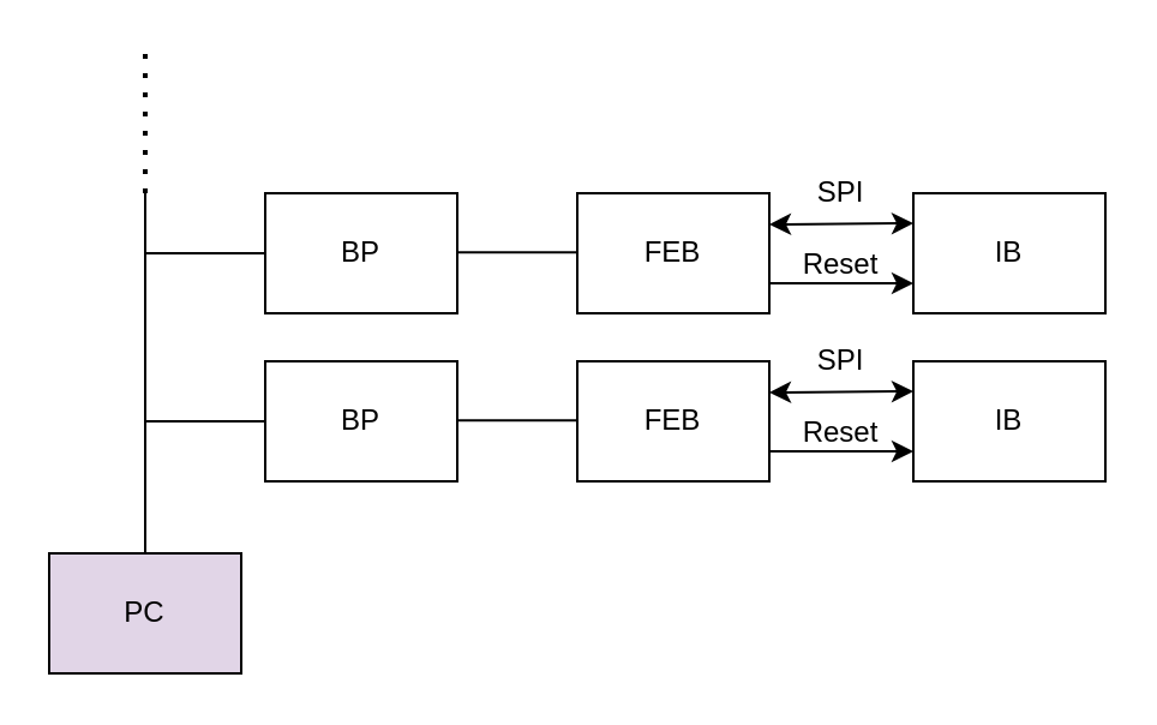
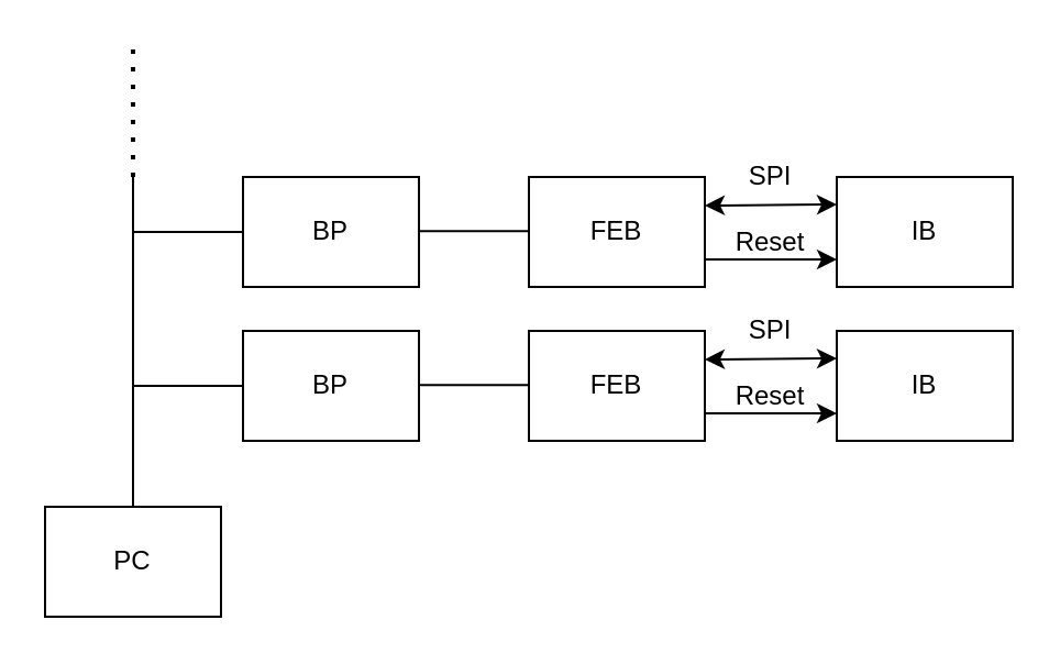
  <mxCell id="0" />
  <mxCell id="1" parent="0" />
  <mxCell id="2" style="edgeStyle=orthogonalEdgeStyle;rounded=0;orthogonalLoop=1;jettySize=auto;html=1;exitX=1;exitY=0.75;exitDx=0;exitDy=0;entryX=0;entryY=0.75;entryDx=0;entryDy=0;" edge="1" parent="1" source="3" target="4"><mxGeometry relative="1" as="geometry" /></mxCell>
  <mxCell id="3" value="FEB" style="rounded=0;whiteSpace=wrap;html=1;" vertex="1" parent="1"><mxGeometry x="240" y="150" width="80" height="50" as="geometry" /></mxCell>
  <mxCell id="4" value="IB" style="rounded=0;whiteSpace=wrap;html=1;" vertex="1" parent="1"><mxGeometry x="380" y="150" width="80" height="50" as="geometry" /></mxCell>
  <mxCell id="5" value="BP" style="rounded=0;whiteSpace=wrap;html=1;" vertex="1" parent="1"><mxGeometry x="110" y="150" width="80" height="50" as="geometry" /></mxCell>
- <mxCell id="6" value="PC" style="rounded=0;whiteSpace=wrap;html=1;fillColor=#e1d5e7;" vertex="1" parent="1"><mxGeometry x="20" y="230" width="80" height="50" as="geometry" /></mxCell>
+ <mxCell id="6" value="PC" style="rounded=0;whiteSpace=wrap;html=1;" vertex="1" parent="1"><mxGeometry x="20" y="230" width="80" height="50" as="geometry" /></mxCell>
  <mxCell id="7" value="" style="endArrow=none;html=1;exitX=0.5;exitY=0;exitDx=0;exitDy=0;" edge="1" parent="1" source="6"><mxGeometry width="50" height="50" relative="1" as="geometry"><mxPoint x="130" y="110" as="sourcePoint" /><mxPoint x="60" y="80" as="targetPoint" /></mxGeometry></mxCell>
  <mxCell id="8" value="" style="endArrow=none;html=1;entryX=0;entryY=0.5;entryDx=0;entryDy=0;" edge="1" parent="1" target="5"><mxGeometry width="50" height="50" relative="1" as="geometry"><mxPoint x="60" y="175" as="sourcePoint" /><mxPoint x="180" y="60" as="targetPoint" /></mxGeometry></mxCell>
  <mxCell id="9" value="" style="endArrow=none;html=1;entryX=0;entryY=0.5;entryDx=0;entryDy=0;" edge="1" parent="1"><mxGeometry width="50" height="50" relative="1" as="geometry"><mxPoint x="190" y="174.66" as="sourcePoint" /><mxPoint x="240" y="174.66" as="targetPoint" /></mxGeometry></mxCell>
  <mxCell id="10" value="" style="endArrow=classic;startArrow=classic;html=1;entryX=0;entryY=0.25;entryDx=0;entryDy=0;" edge="1" parent="1" target="4"><mxGeometry width="50" height="50" relative="1" as="geometry"><mxPoint x="320" y="163" as="sourcePoint" /><mxPoint x="170" y="100" as="targetPoint" /></mxGeometry></mxCell>
  <mxCell id="11" value="SPI" style="text;html=1;strokeColor=none;fillColor=none;align=center;verticalAlign=middle;whiteSpace=wrap;rounded=0;" vertex="1" parent="1"><mxGeometry x="330" y="140" width="40" height="20" as="geometry" /></mxCell>
  <mxCell id="12" value="Reset" style="text;html=1;strokeColor=none;fillColor=none;align=center;verticalAlign=middle;whiteSpace=wrap;rounded=0;" vertex="1" parent="1"><mxGeometry x="330" y="170" width="40" height="20" as="geometry" /></mxCell>
  <mxCell id="13" style="edgeStyle=orthogonalEdgeStyle;rounded=0;orthogonalLoop=1;jettySize=auto;html=1;exitX=1;exitY=0.75;exitDx=0;exitDy=0;entryX=0;entryY=0.75;entryDx=0;entryDy=0;" edge="1" parent="1" source="14" target="15"><mxGeometry relative="1" as="geometry" /></mxCell>
  <mxCell id="14" value="FEB" style="rounded=0;whiteSpace=wrap;html=1;" vertex="1" parent="1"><mxGeometry x="240" y="80" width="80" height="50" as="geometry" /></mxCell>
  <mxCell id="15" value="IB" style="rounded=0;whiteSpace=wrap;html=1;" vertex="1" parent="1"><mxGeometry x="380" y="80" width="80" height="50" as="geometry" /></mxCell>
  <mxCell id="16" value="BP" style="rounded=0;whiteSpace=wrap;html=1;" vertex="1" parent="1"><mxGeometry x="110" y="80" width="80" height="50" as="geometry" /></mxCell>
  <mxCell id="17" value="" style="endArrow=none;html=1;entryX=0;entryY=0.5;entryDx=0;entryDy=0;" edge="1" parent="1" target="16"><mxGeometry width="50" height="50" relative="1" as="geometry"><mxPoint x="60" y="105" as="sourcePoint" /><mxPoint x="180" y="-10" as="targetPoint" /></mxGeometry></mxCell>
  <mxCell id="18" value="" style="endArrow=none;html=1;entryX=0;entryY=0.5;entryDx=0;entryDy=0;" edge="1" parent="1"><mxGeometry width="50" height="50" relative="1" as="geometry"><mxPoint x="190" y="104.66" as="sourcePoint" /><mxPoint x="240" y="104.66" as="targetPoint" /></mxGeometry></mxCell>
  <mxCell id="19" value="" style="endArrow=classic;startArrow=classic;html=1;entryX=0;entryY=0.25;entryDx=0;entryDy=0;" edge="1" parent="1" target="15"><mxGeometry width="50" height="50" relative="1" as="geometry"><mxPoint x="320" y="93" as="sourcePoint" /><mxPoint x="170" y="30" as="targetPoint" /></mxGeometry></mxCell>
  <mxCell id="20" value="SPI" style="text;html=1;strokeColor=none;fillColor=none;align=center;verticalAlign=middle;whiteSpace=wrap;rounded=0;" vertex="1" parent="1"><mxGeometry x="330" y="70" width="40" height="20" as="geometry" /></mxCell>
  <mxCell id="21" value="Reset" style="text;html=1;strokeColor=none;fillColor=none;align=center;verticalAlign=middle;whiteSpace=wrap;rounded=0;" vertex="1" parent="1"><mxGeometry x="330" y="100" width="40" height="20" as="geometry" /></mxCell>
  <mxCell id="22" value="" style="endArrow=none;dashed=1;html=1;dashPattern=1 3;strokeWidth=2;" edge="1" parent="1"><mxGeometry width="50" height="50" relative="1" as="geometry"><mxPoint x="60" y="80" as="sourcePoint" /><mxPoint x="60" y="20" as="targetPoint" /></mxGeometry></mxCell>
